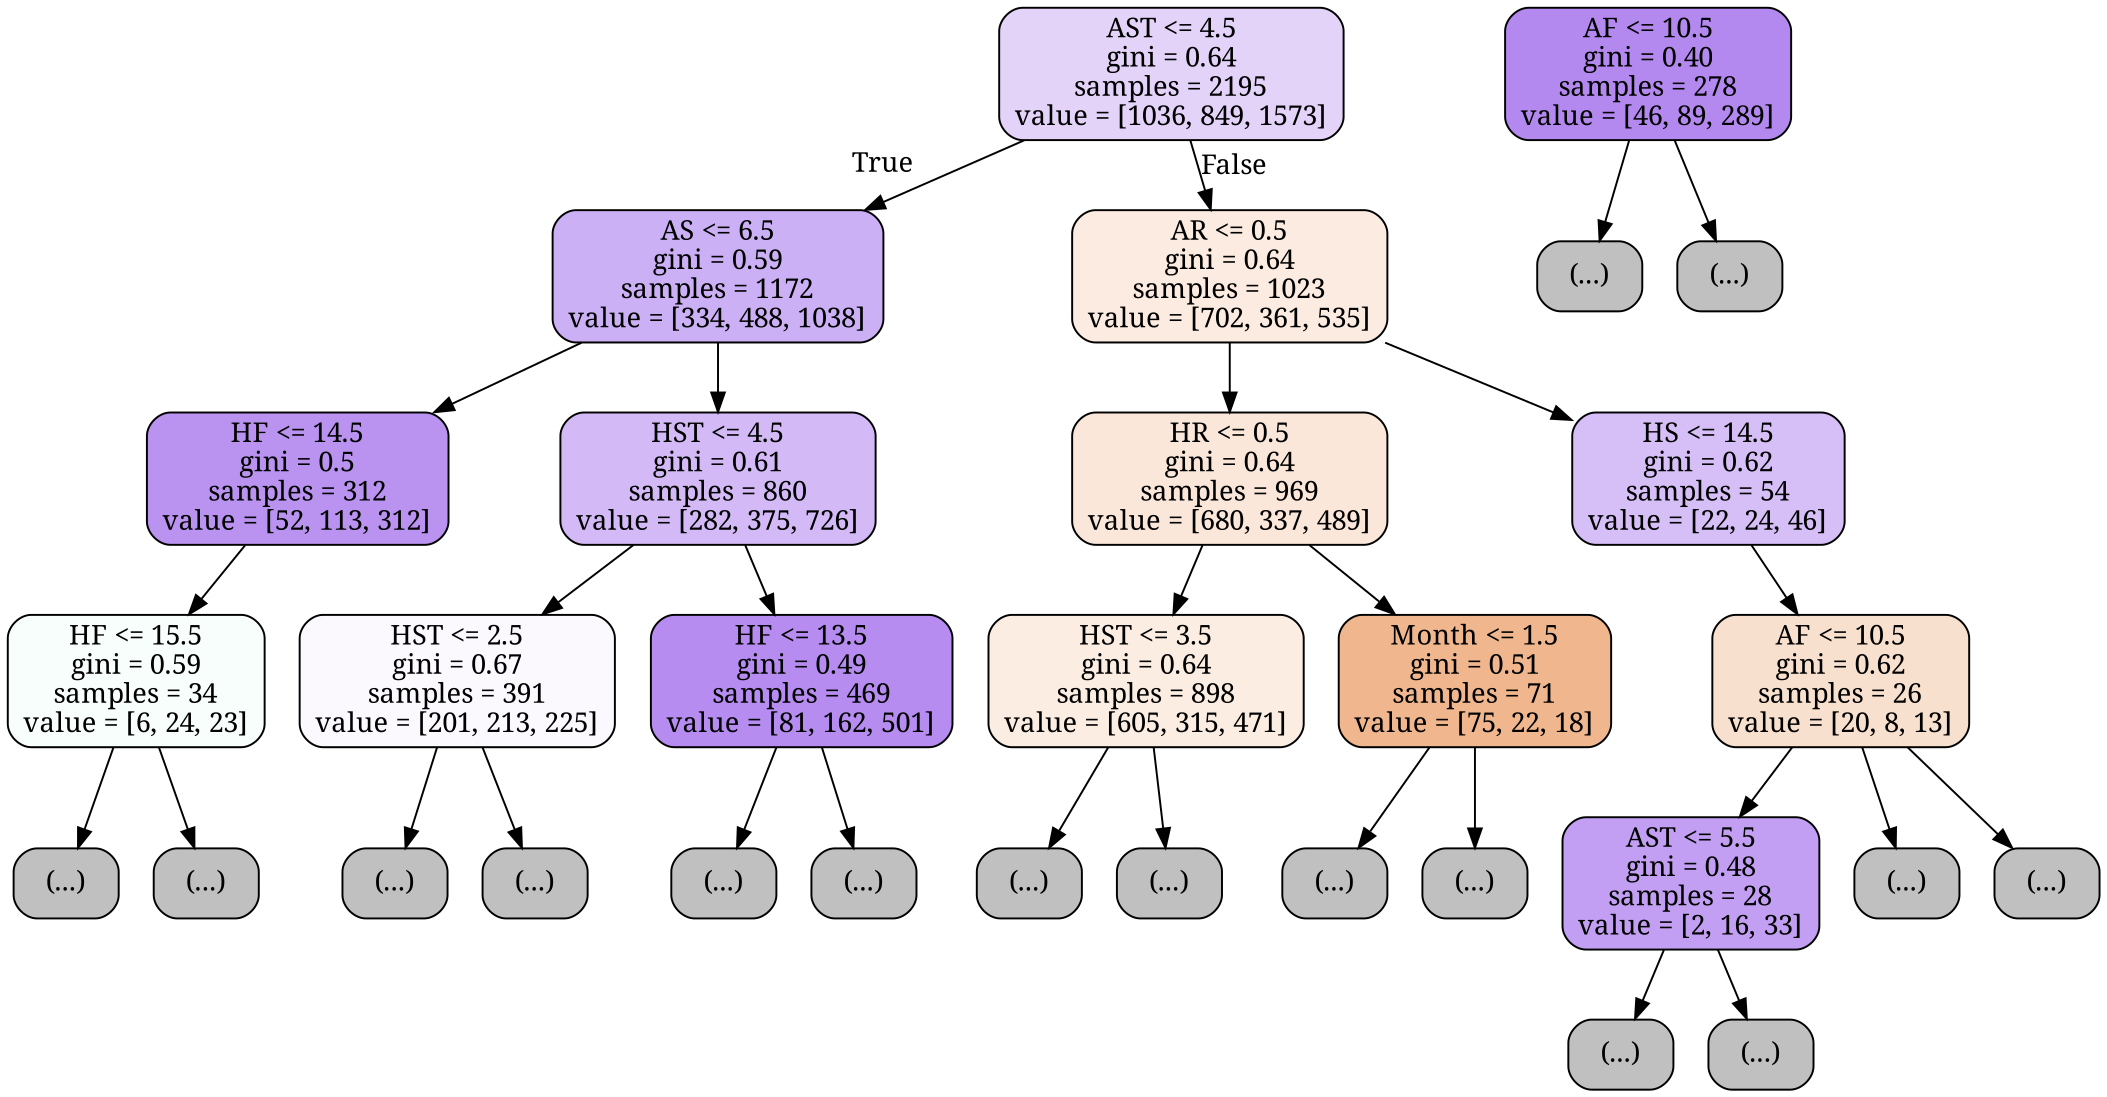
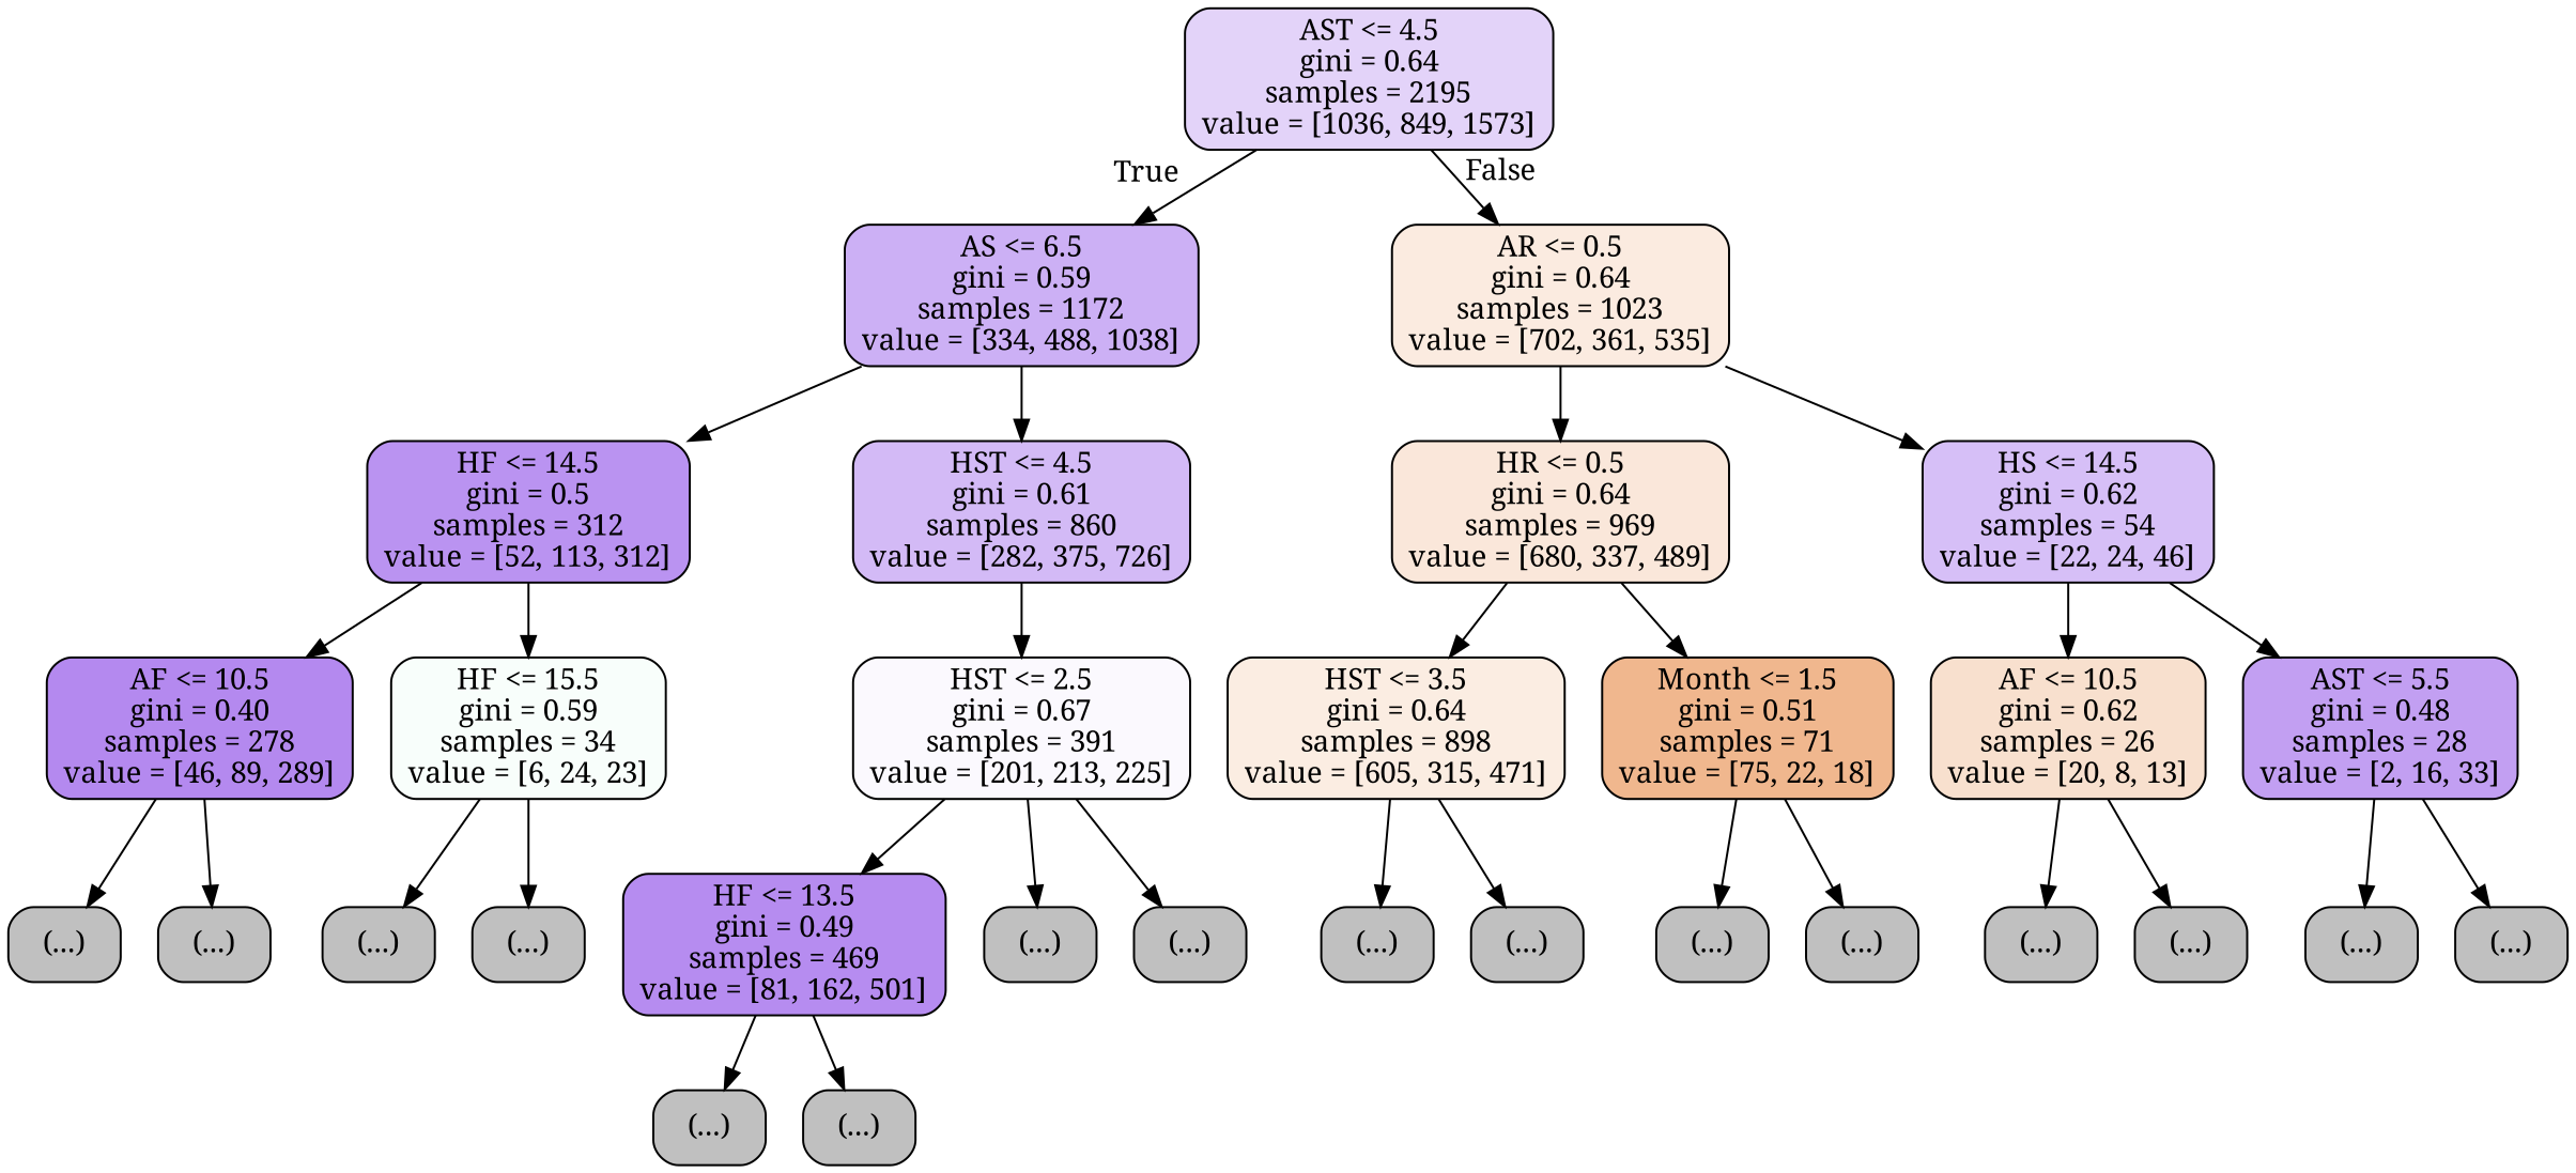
  digraph {
    fontname="Noto Serif"
    node [color=black fillcolor="#C0C0C0" fontname="Noto Serif" shape=box style="filled, rounded"]
    edge [fontname="Noto Serif"]
    n1 [fillcolor="#e3d3f9" label="AST <= 4.5\ngini = 0.64\nsamples = 2195\nvalue = [1036, 849, 1573]"]
    n2 [fillcolor="#ccb0f5" label="AS <= 6.5\ngini = 0.59\nsamples = 1172\nvalue = [334, 488, 1038]"]
    n3 [fillcolor="#fbebe0" label="AR <= 0.5\ngini = 0.64\nsamples = 1023\nvalue = [702, 361, 535]"]
    n4 [fillcolor="#ba93f1" label="HF <= 14.5\ngini = 0.5\nsamples = 312\nvalue = [52, 113, 312]"]
    n5 [fillcolor="#d3baf6" label="HST <= 4.5\ngini = 0.61\nsamples = 860\nvalue = [282, 375, 726]"]
    n6 [fillcolor="#fae7da" label="HR <= 0.5\ngini = 0.64\nsamples = 969\nvalue = [680, 337, 489]"]
    n7 [fillcolor="#d6bff7" label="HS <= 14.5\ngini = 0.62\nsamples = 54\nvalue = [22, 24, 46]"]
    n8 [fillcolor="#b489ef" label="AF <= 10.5\ngini = 0.40\nsamples = 278\nvalue = [46, 89, 289]"]
    n9 [fillcolor="#f8fefb" label="HF <= 15.5\ngini = 0.59\nsamples = 34\nvalue = [6, 24, 23]"]
    n10 [fillcolor="#fbf9fe" label="HST <= 2.5\ngini = 0.67\nsamples = 391\nvalue = [201, 213, 225]"]
    n11 [fillcolor="#b68cf0" label="HF <= 13.5\ngini = 0.49\nsamples = 469\nvalue = [81, 162, 501]"]
    n12 [label="(...)"]
    n13 [label="(...)"]
    n14 [label="(...)"]
    n15 [label="(...)"]
    n16 [label="(...)"]
    n17 [label="(...)"]
    n18 [label="(...)"]
    n19 [label="(...)"]
    n20 [fillcolor="#fbede2" label="HST <= 3.5\ngini = 0.64\nsamples = 898\nvalue = [605, 315, 471]"]
    n21 [fillcolor="#f0b78e" label="Month <= 1.5\ngini = 0.51\nsamples = 71\nvalue = [75, 22, 18]"]
    n22 [fillcolor="#f8e0ce" label="AF <= 10.5\ngini = 0.62\nsamples = 26\nvalue = [20, 8, 13]"]
    n23 [fillcolor="#c29ff2" label="AST <= 5.5\ngini = 0.48\nsamples = 28\nvalue = [2, 16, 33]"]
    n24 [label="(...)"]
    n25 [label="(...)"]
    n26 [label="(...)"]
    n27 [label="(...)"]
    n28 [label="(...)"]
    n29 [label="(...)"]
    n30 [label="(...)"]
    n31 [label="(...)"]
    n1 -> n2 [headlabel=True labelangle=45 labeldistance=2.5]
    n1 -> n3 [headlabel=False labelangle=-45 labeldistance=2.5]
    n2 -> n4
    n2 -> n5
    n3 -> n6
    n3 -> n7
+   n4 -> n8
    n4 -> n9
    n5 -> n10
-   n5 -> n11
+   n10 -> n11
    n6 -> n20
    n6 -> n21
    n7 -> n22
-   n22 -> n23
+   n7 -> n23
    n8 -> n12
    n8 -> n13
    n9 -> n14
    n9 -> n15
    n10 -> n16
    n10 -> n17
    n11 -> n18
    n11 -> n19
    n20 -> n24
    n20 -> n25
    n21 -> n26
    n21 -> n27
    n22 -> n28
    n22 -> n29
    n23 -> n30
    n23 -> n31
  }
